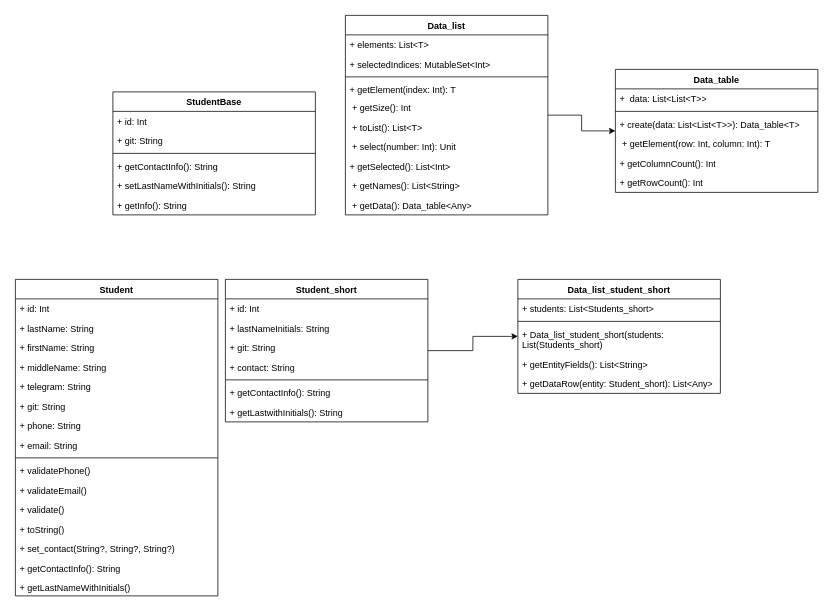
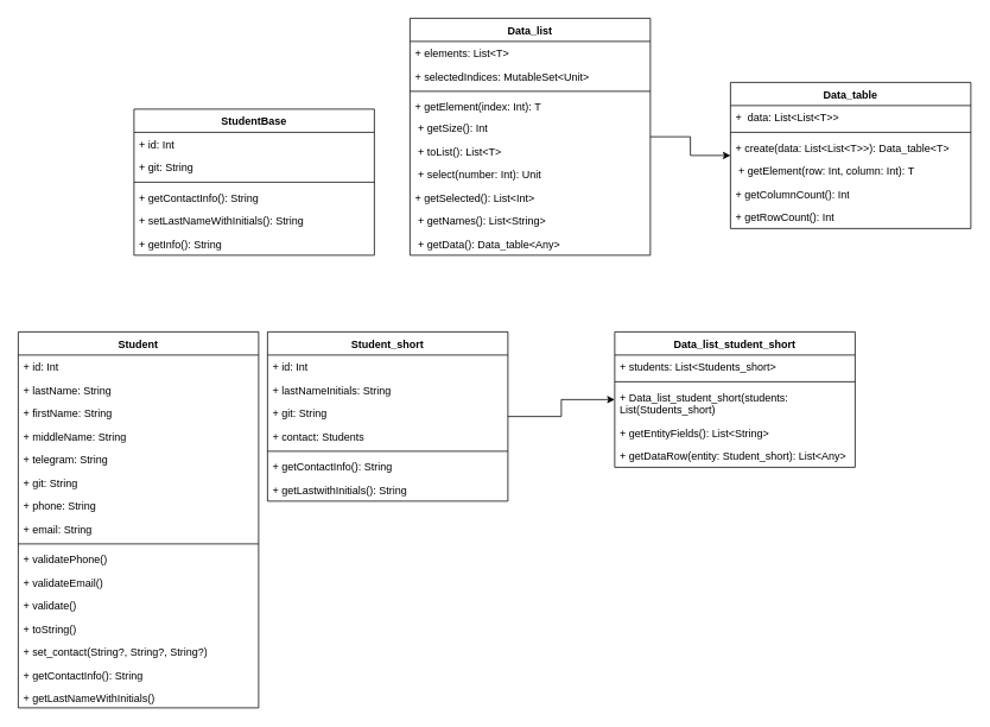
  <mxCell id="0" />
  <mxCell id="1" parent="0" />
  <mxCell id="2" value="StudentBase" style="swimlane;fontStyle=1;align=center;verticalAlign=top;childLayout=stackLayout;horizontal=1;startSize=26;horizontalStack=0;resizeParent=1;resizeParentMax=0;resizeLast=0;collapsible=1;marginBottom=0;whiteSpace=wrap;html=1;" parent="1" vertex="1"><mxGeometry x="150" y="122" width="270" height="164" as="geometry" /></mxCell>
  <mxCell id="3" value="+ id: Int" style="text;strokeColor=none;fillColor=none;align=left;verticalAlign=top;spacingLeft=4;spacingRight=4;overflow=hidden;rotatable=0;points=[[0,0.5],[1,0.5]];portConstraint=eastwest;whiteSpace=wrap;html=1;" parent="2" vertex="1"><mxGeometry y="26" width="270" height="26" as="geometry" /></mxCell>
  <mxCell id="4" value="+ git: String" style="text;strokeColor=none;fillColor=none;align=left;verticalAlign=top;spacingLeft=4;spacingRight=4;overflow=hidden;rotatable=0;points=[[0,0.5],[1,0.5]];portConstraint=eastwest;whiteSpace=wrap;html=1;" parent="2" vertex="1"><mxGeometry y="52" width="270" height="26" as="geometry" /></mxCell>
  <mxCell id="5" value="" style="line;strokeWidth=1;fillColor=none;align=left;verticalAlign=middle;spacingTop=-1;spacingLeft=3;spacingRight=3;rotatable=0;labelPosition=right;points=[];portConstraint=eastwest;strokeColor=inherit;" parent="2" vertex="1"><mxGeometry y="78" width="270" height="8" as="geometry" /></mxCell>
  <mxCell id="6" value="+ getContactInfo(): String&amp;nbsp;" style="text;strokeColor=none;fillColor=none;align=left;verticalAlign=top;spacingLeft=4;spacingRight=4;overflow=hidden;rotatable=0;points=[[0,0.5],[1,0.5]];portConstraint=eastwest;whiteSpace=wrap;html=1;" parent="2" vertex="1"><mxGeometry y="86" width="270" height="26" as="geometry" /></mxCell>
  <mxCell id="7" value="+ setLastNameWithInitials(): String" style="text;strokeColor=none;fillColor=none;align=left;verticalAlign=top;spacingLeft=4;spacingRight=4;overflow=hidden;rotatable=0;points=[[0,0.5],[1,0.5]];portConstraint=eastwest;whiteSpace=wrap;html=1;" parent="2" vertex="1"><mxGeometry y="112" width="270" height="26" as="geometry" /></mxCell>
  <mxCell id="8" value="+ getInfo(): String" style="text;strokeColor=none;fillColor=none;align=left;verticalAlign=top;spacingLeft=4;spacingRight=4;overflow=hidden;rotatable=0;points=[[0,0.5],[1,0.5]];portConstraint=eastwest;whiteSpace=wrap;html=1;" parent="2" vertex="1"><mxGeometry y="138" width="270" height="26" as="geometry" /></mxCell>
  <mxCell id="9" value="Student" style="swimlane;fontStyle=1;align=center;verticalAlign=top;childLayout=stackLayout;horizontal=1;startSize=26;horizontalStack=0;resizeParent=1;resizeParentMax=0;resizeLast=0;collapsible=1;marginBottom=0;whiteSpace=wrap;html=1;" vertex="1" parent="1"><mxGeometry x="20" y="372" width="270" height="422" as="geometry"><mxRectangle x="370" y="240" width="80" height="30" as="alternateBounds" /></mxGeometry></mxCell>
  <mxCell id="10" value="+ id: Int" style="text;strokeColor=none;fillColor=none;align=left;verticalAlign=top;spacingLeft=4;spacingRight=4;overflow=hidden;rotatable=0;points=[[0,0.5],[1,0.5]];portConstraint=eastwest;whiteSpace=wrap;html=1;" vertex="1" parent="9"><mxGeometry y="26" width="270" height="26" as="geometry" /></mxCell>
  <mxCell id="11" value="+ lastName: String" style="text;strokeColor=none;fillColor=none;align=left;verticalAlign=top;spacingLeft=4;spacingRight=4;overflow=hidden;rotatable=0;points=[[0,0.5],[1,0.5]];portConstraint=eastwest;whiteSpace=wrap;html=1;" vertex="1" parent="9"><mxGeometry y="52" width="270" height="26" as="geometry" /></mxCell>
  <mxCell id="12" value="+ firstName: String" style="text;strokeColor=none;fillColor=none;align=left;verticalAlign=top;spacingLeft=4;spacingRight=4;overflow=hidden;rotatable=0;points=[[0,0.5],[1,0.5]];portConstraint=eastwest;whiteSpace=wrap;html=1;" vertex="1" parent="9"><mxGeometry y="78" width="270" height="26" as="geometry" /></mxCell>
  <mxCell id="13" value="+ middleName: String" style="text;strokeColor=none;fillColor=none;align=left;verticalAlign=top;spacingLeft=4;spacingRight=4;overflow=hidden;rotatable=0;points=[[0,0.5],[1,0.5]];portConstraint=eastwest;whiteSpace=wrap;html=1;" vertex="1" parent="9"><mxGeometry y="104" width="270" height="26" as="geometry" /></mxCell>
  <mxCell id="14" value="+ telegram: String" style="text;strokeColor=none;fillColor=none;align=left;verticalAlign=top;spacingLeft=4;spacingRight=4;overflow=hidden;rotatable=0;points=[[0,0.5],[1,0.5]];portConstraint=eastwest;whiteSpace=wrap;html=1;" vertex="1" parent="9"><mxGeometry y="130" width="270" height="26" as="geometry" /></mxCell>
  <mxCell id="15" value="+ git: String" style="text;strokeColor=none;fillColor=none;align=left;verticalAlign=top;spacingLeft=4;spacingRight=4;overflow=hidden;rotatable=0;points=[[0,0.5],[1,0.5]];portConstraint=eastwest;whiteSpace=wrap;html=1;" vertex="1" parent="9"><mxGeometry y="156" width="270" height="26" as="geometry" /></mxCell>
  <mxCell id="16" value="+ phone: String" style="text;strokeColor=none;fillColor=none;align=left;verticalAlign=top;spacingLeft=4;spacingRight=4;overflow=hidden;rotatable=0;points=[[0,0.5],[1,0.5]];portConstraint=eastwest;whiteSpace=wrap;html=1;" vertex="1" parent="9"><mxGeometry y="182" width="270" height="26" as="geometry" /></mxCell>
  <mxCell id="17" value="+ email: String" style="text;strokeColor=none;fillColor=none;align=left;verticalAlign=top;spacingLeft=4;spacingRight=4;overflow=hidden;rotatable=0;points=[[0,0.5],[1,0.5]];portConstraint=eastwest;whiteSpace=wrap;html=1;" vertex="1" parent="9"><mxGeometry y="208" width="270" height="26" as="geometry" /></mxCell>
  <mxCell id="18" value="" style="line;strokeWidth=1;fillColor=none;align=left;verticalAlign=middle;spacingTop=-1;spacingLeft=3;spacingRight=3;rotatable=0;labelPosition=right;points=[];portConstraint=eastwest;strokeColor=inherit;" vertex="1" parent="9"><mxGeometry y="234" width="270" height="8" as="geometry" /></mxCell>
  <mxCell id="19" value="+ validatePhone()&amp;nbsp;" style="text;strokeColor=none;fillColor=none;align=left;verticalAlign=top;spacingLeft=4;spacingRight=4;overflow=hidden;rotatable=0;points=[[0,0.5],[1,0.5]];portConstraint=eastwest;whiteSpace=wrap;html=1;" vertex="1" parent="9"><mxGeometry y="242" width="270" height="26" as="geometry" /></mxCell>
  <mxCell id="20" value="+ validateEmail()&amp;nbsp;" style="text;strokeColor=none;fillColor=none;align=left;verticalAlign=top;spacingLeft=4;spacingRight=4;overflow=hidden;rotatable=0;points=[[0,0.5],[1,0.5]];portConstraint=eastwest;whiteSpace=wrap;html=1;" vertex="1" parent="9"><mxGeometry y="268" width="270" height="26" as="geometry" /></mxCell>
  <mxCell id="21" value="+ validate()&amp;nbsp;" style="text;strokeColor=none;fillColor=none;align=left;verticalAlign=top;spacingLeft=4;spacingRight=4;overflow=hidden;rotatable=0;points=[[0,0.5],[1,0.5]];portConstraint=eastwest;whiteSpace=wrap;html=1;" vertex="1" parent="9"><mxGeometry y="294" width="270" height="26" as="geometry" /></mxCell>
  <mxCell id="22" value="+ toString()" style="text;strokeColor=none;fillColor=none;align=left;verticalAlign=top;spacingLeft=4;spacingRight=4;overflow=hidden;rotatable=0;points=[[0,0.5],[1,0.5]];portConstraint=eastwest;whiteSpace=wrap;html=1;" vertex="1" parent="9"><mxGeometry y="320" width="270" height="26" as="geometry" /></mxCell>
  <mxCell id="23" value="+ set_contact(String?, String?, String?)" style="text;strokeColor=none;fillColor=none;align=left;verticalAlign=top;spacingLeft=4;spacingRight=4;overflow=hidden;rotatable=0;points=[[0,0.5],[1,0.5]];portConstraint=eastwest;whiteSpace=wrap;html=1;" vertex="1" parent="9"><mxGeometry y="346" width="270" height="26" as="geometry" /></mxCell>
  <mxCell id="24" value="+ getContactInfo(): String" style="text;strokeColor=none;fillColor=none;align=left;verticalAlign=top;spacingLeft=4;spacingRight=4;overflow=hidden;rotatable=0;points=[[0,0.5],[1,0.5]];portConstraint=eastwest;whiteSpace=wrap;html=1;" vertex="1" parent="9"><mxGeometry y="372" width="270" height="26" as="geometry" /></mxCell>
  <mxCell id="25" value="+ getLastNameWithInitials()" style="text;strokeColor=none;fillColor=none;align=left;verticalAlign=top;spacingLeft=4;spacingRight=4;overflow=hidden;rotatable=0;points=[[0,0.5],[1,0.5]];portConstraint=eastwest;whiteSpace=wrap;html=1;" vertex="1" parent="9"><mxGeometry y="398" width="270" height="24" as="geometry" /></mxCell>
  <mxCell id="26" style="edgeStyle=orthogonalEdgeStyle;rounded=0;orthogonalLoop=1;jettySize=auto;html=1;strokeColor=default;" edge="1" parent="1" source="27" target="35"><mxGeometry relative="1" as="geometry" /></mxCell>
  <mxCell id="27" value="Student_short" style="swimlane;fontStyle=1;align=center;verticalAlign=top;childLayout=stackLayout;horizontal=1;startSize=26;horizontalStack=0;resizeParent=1;resizeParentMax=0;resizeLast=0;collapsible=1;marginBottom=0;whiteSpace=wrap;html=1;" vertex="1" parent="1"><mxGeometry x="300" y="372" width="270" height="190" as="geometry"><mxRectangle x="370" y="240" width="80" height="30" as="alternateBounds" /></mxGeometry></mxCell>
  <mxCell id="28" value="+ id: Int" style="text;strokeColor=none;fillColor=none;align=left;verticalAlign=top;spacingLeft=4;spacingRight=4;overflow=hidden;rotatable=0;points=[[0,0.5],[1,0.5]];portConstraint=eastwest;whiteSpace=wrap;html=1;" vertex="1" parent="27"><mxGeometry y="26" width="270" height="26" as="geometry" /></mxCell>
  <mxCell id="29" value="+ lastNameInitials: String" style="text;strokeColor=none;fillColor=none;align=left;verticalAlign=top;spacingLeft=4;spacingRight=4;overflow=hidden;rotatable=0;points=[[0,0.5],[1,0.5]];portConstraint=eastwest;whiteSpace=wrap;html=1;" vertex="1" parent="27"><mxGeometry y="52" width="270" height="26" as="geometry" /></mxCell>
  <mxCell id="30" value="+ git: String" style="text;strokeColor=none;fillColor=none;align=left;verticalAlign=top;spacingLeft=4;spacingRight=4;overflow=hidden;rotatable=0;points=[[0,0.5],[1,0.5]];portConstraint=eastwest;whiteSpace=wrap;html=1;" vertex="1" parent="27"><mxGeometry y="78" width="270" height="26" as="geometry" /></mxCell>
- <mxCell id="31" value="+ contact: String" style="text;strokeColor=none;fillColor=none;align=left;verticalAlign=top;spacingLeft=4;spacingRight=4;overflow=hidden;rotatable=0;points=[[0,0.5],[1,0.5]];portConstraint=eastwest;whiteSpace=wrap;html=1;" vertex="1" parent="27"><mxGeometry y="104" width="270" height="26" as="geometry" /></mxCell>
+ <mxCell id="31" value="+ contact: Students" style="text;strokeColor=none;fillColor=none;align=left;verticalAlign=top;spacingLeft=4;spacingRight=4;overflow=hidden;rotatable=0;points=[[0,0.5],[1,0.5]];portConstraint=eastwest;whiteSpace=wrap;html=1;" vertex="1" parent="27"><mxGeometry y="104" width="270" height="26" as="geometry" /></mxCell>
  <mxCell id="32" value="" style="line;strokeWidth=1;fillColor=none;align=left;verticalAlign=middle;spacingTop=-1;spacingLeft=3;spacingRight=3;rotatable=0;labelPosition=right;points=[];portConstraint=eastwest;strokeColor=inherit;" vertex="1" parent="27"><mxGeometry y="130" width="270" height="8" as="geometry" /></mxCell>
  <mxCell id="33" value="+ getContactInfo(): String" style="text;strokeColor=none;fillColor=none;align=left;verticalAlign=top;spacingLeft=4;spacingRight=4;overflow=hidden;rotatable=0;points=[[0,0.5],[1,0.5]];portConstraint=eastwest;whiteSpace=wrap;html=1;" vertex="1" parent="27"><mxGeometry y="138" width="270" height="26" as="geometry" /></mxCell>
  <mxCell id="34" value="+ getLastwithInitials(): String" style="text;strokeColor=none;fillColor=none;align=left;verticalAlign=top;spacingLeft=4;spacingRight=4;overflow=hidden;rotatable=0;points=[[0,0.5],[1,0.5]];portConstraint=eastwest;whiteSpace=wrap;html=1;" vertex="1" parent="27"><mxGeometry y="164" width="270" height="26" as="geometry" /></mxCell>
  <mxCell id="35" value="Data_list_student_short" style="swimlane;fontStyle=1;align=center;verticalAlign=top;childLayout=stackLayout;horizontal=1;startSize=26;horizontalStack=0;resizeParent=1;resizeParentMax=0;resizeLast=0;collapsible=1;marginBottom=0;whiteSpace=wrap;html=1;" vertex="1" parent="1"><mxGeometry x="690" y="372" width="270" height="152" as="geometry"><mxRectangle x="370" y="240" width="80" height="30" as="alternateBounds" /></mxGeometry></mxCell>
  <mxCell id="36" value="+ students: List&amp;lt;Students_short&amp;gt;" style="text;strokeColor=none;fillColor=none;align=left;verticalAlign=top;spacingLeft=4;spacingRight=4;overflow=hidden;rotatable=0;points=[[0,0.5],[1,0.5]];portConstraint=eastwest;whiteSpace=wrap;html=1;" vertex="1" parent="35"><mxGeometry y="26" width="270" height="26" as="geometry" /></mxCell>
  <mxCell id="37" value="" style="line;strokeWidth=1;fillColor=none;align=left;verticalAlign=middle;spacingTop=-1;spacingLeft=3;spacingRight=3;rotatable=0;labelPosition=right;points=[];portConstraint=eastwest;strokeColor=inherit;" vertex="1" parent="35"><mxGeometry y="52" width="270" height="8" as="geometry" /></mxCell>
  <mxCell id="38" value="+ Data_list_student_short(students: List(Students_short)" style="text;strokeColor=none;fillColor=none;align=left;verticalAlign=top;spacingLeft=4;spacingRight=4;overflow=hidden;rotatable=0;points=[[0,0.5],[1,0.5]];portConstraint=eastwest;whiteSpace=wrap;html=1;" vertex="1" parent="35"><mxGeometry y="60" width="270" height="40" as="geometry" /></mxCell>
  <mxCell id="39" value="+ getEntityFields(): List&amp;lt;String&amp;gt;" style="text;strokeColor=none;fillColor=none;align=left;verticalAlign=top;spacingLeft=4;spacingRight=4;overflow=hidden;rotatable=0;points=[[0,0.5],[1,0.5]];portConstraint=eastwest;whiteSpace=wrap;html=1;" vertex="1" parent="35"><mxGeometry y="100" width="270" height="26" as="geometry" /></mxCell>
  <mxCell id="40" value="+ getDataRow(entity: Student_short): List&amp;lt;Any&amp;gt;" style="text;strokeColor=none;fillColor=none;align=left;verticalAlign=top;spacingLeft=4;spacingRight=4;overflow=hidden;rotatable=0;points=[[0,0.5],[1,0.5]];portConstraint=eastwest;whiteSpace=wrap;html=1;" vertex="1" parent="35"><mxGeometry y="126" width="270" height="26" as="geometry" /></mxCell>
  <mxCell id="41" value="Data_table" style="swimlane;fontStyle=1;align=center;verticalAlign=top;childLayout=stackLayout;horizontal=1;startSize=26;horizontalStack=0;resizeParent=1;resizeParentMax=0;resizeLast=0;collapsible=1;marginBottom=0;whiteSpace=wrap;html=1;" vertex="1" parent="1"><mxGeometry x="820" y="92" width="270" height="164" as="geometry"><mxRectangle x="370" y="240" width="80" height="30" as="alternateBounds" /></mxGeometry></mxCell>
  <mxCell id="42" value="+&amp;nbsp;&amp;nbsp;data: List&amp;lt;List&amp;lt;T&amp;gt;&amp;gt;" style="text;strokeColor=none;fillColor=none;align=left;verticalAlign=top;spacingLeft=4;spacingRight=4;overflow=hidden;rotatable=0;points=[[0,0.5],[1,0.5]];portConstraint=eastwest;whiteSpace=wrap;html=1;" vertex="1" parent="41"><mxGeometry y="26" width="270" height="26" as="geometry" /></mxCell>
  <mxCell id="43" value="" style="line;strokeWidth=1;fillColor=none;align=left;verticalAlign=middle;spacingTop=-1;spacingLeft=3;spacingRight=3;rotatable=0;labelPosition=right;points=[];portConstraint=eastwest;strokeColor=inherit;" vertex="1" parent="41"><mxGeometry y="52" width="270" height="8" as="geometry" /></mxCell>
  <mxCell id="44" value="+ create(data: List&amp;lt;List&amp;lt;T&amp;gt;&amp;gt;): Data_table&amp;lt;T&amp;gt;" style="text;strokeColor=none;fillColor=none;align=left;verticalAlign=top;spacingLeft=4;spacingRight=4;overflow=hidden;rotatable=0;points=[[0,0.5],[1,0.5]];portConstraint=eastwest;whiteSpace=wrap;html=1;" vertex="1" parent="41"><mxGeometry y="60" width="270" height="26" as="geometry" /></mxCell>
  <mxCell id="45" value="&amp;nbsp;+ getElement(row: Int, column: Int): T" style="text;strokeColor=none;fillColor=none;align=left;verticalAlign=top;spacingLeft=4;spacingRight=4;overflow=hidden;rotatable=0;points=[[0,0.5],[1,0.5]];portConstraint=eastwest;whiteSpace=wrap;html=1;" vertex="1" parent="41"><mxGeometry y="86" width="270" height="26" as="geometry" /></mxCell>
  <mxCell id="46" value="+ getColumnCount(): Int" style="text;strokeColor=none;fillColor=none;align=left;verticalAlign=top;spacingLeft=4;spacingRight=4;overflow=hidden;rotatable=0;points=[[0,0.5],[1,0.5]];portConstraint=eastwest;whiteSpace=wrap;html=1;" vertex="1" parent="41"><mxGeometry y="112" width="270" height="26" as="geometry" /></mxCell>
  <mxCell id="47" value="+ getRowCount(): Int" style="text;strokeColor=none;fillColor=none;align=left;verticalAlign=top;spacingLeft=4;spacingRight=4;overflow=hidden;rotatable=0;points=[[0,0.5],[1,0.5]];portConstraint=eastwest;whiteSpace=wrap;html=1;" vertex="1" parent="41"><mxGeometry y="138" width="270" height="26" as="geometry" /></mxCell>
  <mxCell id="48" style="edgeStyle=orthogonalEdgeStyle;rounded=0;orthogonalLoop=1;jettySize=auto;html=1;" edge="1" parent="1" source="49" target="41"><mxGeometry relative="1" as="geometry" /></mxCell>
  <mxCell id="49" value="Data_list" style="swimlane;fontStyle=1;align=center;verticalAlign=top;childLayout=stackLayout;horizontal=1;startSize=26;horizontalStack=0;resizeParent=1;resizeParentMax=0;resizeLast=0;collapsible=1;marginBottom=0;whiteSpace=wrap;html=1;" vertex="1" parent="1"><mxGeometry x="460" y="20" width="270" height="266" as="geometry"><mxRectangle x="370" y="240" width="80" height="30" as="alternateBounds" /></mxGeometry></mxCell>
  <mxCell id="50" value="+ elements: List&amp;lt;T&amp;gt;" style="text;strokeColor=none;fillColor=none;align=left;verticalAlign=top;spacingLeft=4;spacingRight=4;overflow=hidden;rotatable=0;points=[[0,0.5],[1,0.5]];portConstraint=eastwest;whiteSpace=wrap;html=1;" vertex="1" parent="49"><mxGeometry y="26" width="270" height="26" as="geometry" /></mxCell>
- <mxCell id="51" value="+&amp;nbsp;selectedIndices: MutableSet&amp;lt;Int&amp;gt;" style="text;strokeColor=none;fillColor=none;align=left;verticalAlign=top;spacingLeft=4;spacingRight=4;overflow=hidden;rotatable=0;points=[[0,0.5],[1,0.5]];portConstraint=eastwest;whiteSpace=wrap;html=1;" vertex="1" parent="49"><mxGeometry y="52" width="270" height="26" as="geometry" /></mxCell>
+ <mxCell id="51" value="+&amp;nbsp;selectedIndices: MutableSet&amp;lt;Unit&amp;gt;" style="text;strokeColor=none;fillColor=none;align=left;verticalAlign=top;spacingLeft=4;spacingRight=4;overflow=hidden;rotatable=0;points=[[0,0.5],[1,0.5]];portConstraint=eastwest;whiteSpace=wrap;html=1;" vertex="1" parent="49"><mxGeometry y="52" width="270" height="26" as="geometry" /></mxCell>
  <mxCell id="52" value="" style="line;strokeWidth=1;fillColor=none;align=left;verticalAlign=middle;spacingTop=-1;spacingLeft=3;spacingRight=3;rotatable=0;labelPosition=right;points=[];portConstraint=eastwest;strokeColor=inherit;" vertex="1" parent="49"><mxGeometry y="78" width="270" height="8" as="geometry" /></mxCell>
  <mxCell id="53" value="+ getElement(index: Int): T" style="text;strokeColor=none;fillColor=none;align=left;verticalAlign=top;spacingLeft=4;spacingRight=4;overflow=hidden;rotatable=0;points=[[0,0.5],[1,0.5]];portConstraint=eastwest;whiteSpace=wrap;html=1;" vertex="1" parent="49"><mxGeometry y="86" width="270" height="24" as="geometry" /></mxCell>
  <mxCell id="54" value="&amp;nbsp;+ getSize(): Int" style="text;strokeColor=none;fillColor=none;align=left;verticalAlign=top;spacingLeft=4;spacingRight=4;overflow=hidden;rotatable=0;points=[[0,0.5],[1,0.5]];portConstraint=eastwest;whiteSpace=wrap;html=1;" vertex="1" parent="49"><mxGeometry y="110" width="270" height="26" as="geometry" /></mxCell>
  <mxCell id="55" value="&amp;nbsp;+ toList(): List&amp;lt;T&amp;gt;" style="text;strokeColor=none;fillColor=none;align=left;verticalAlign=top;spacingLeft=4;spacingRight=4;overflow=hidden;rotatable=0;points=[[0,0.5],[1,0.5]];portConstraint=eastwest;whiteSpace=wrap;html=1;" vertex="1" parent="49"><mxGeometry y="136" width="270" height="26" as="geometry" /></mxCell>
  <mxCell id="56" value="&amp;nbsp;+ select(number: Int): Unit" style="text;strokeColor=none;fillColor=none;align=left;verticalAlign=top;spacingLeft=4;spacingRight=4;overflow=hidden;rotatable=0;points=[[0,0.5],[1,0.5]];portConstraint=eastwest;whiteSpace=wrap;html=1;" vertex="1" parent="49"><mxGeometry y="162" width="270" height="26" as="geometry" /></mxCell>
  <mxCell id="57" value="+ getSelected(): List&amp;lt;Int&amp;gt;" style="text;strokeColor=none;fillColor=none;align=left;verticalAlign=top;spacingLeft=4;spacingRight=4;overflow=hidden;rotatable=0;points=[[0,0.5],[1,0.5]];portConstraint=eastwest;whiteSpace=wrap;html=1;" vertex="1" parent="49"><mxGeometry y="188" width="270" height="26" as="geometry" /></mxCell>
  <mxCell id="58" value="&amp;nbsp;+ getNames(): List&amp;lt;String&amp;gt;" style="text;strokeColor=none;fillColor=none;align=left;verticalAlign=top;spacingLeft=4;spacingRight=4;overflow=hidden;rotatable=0;points=[[0,0.5],[1,0.5]];portConstraint=eastwest;whiteSpace=wrap;html=1;" vertex="1" parent="49"><mxGeometry y="214" width="270" height="26" as="geometry" /></mxCell>
  <mxCell id="59" value="&amp;nbsp;+ getData(): Data_table&amp;lt;Any&amp;gt;" style="text;strokeColor=none;fillColor=none;align=left;verticalAlign=top;spacingLeft=4;spacingRight=4;overflow=hidden;rotatable=0;points=[[0,0.5],[1,0.5]];portConstraint=eastwest;whiteSpace=wrap;html=1;" vertex="1" parent="49"><mxGeometry y="240" width="270" height="26" as="geometry" /></mxCell>
